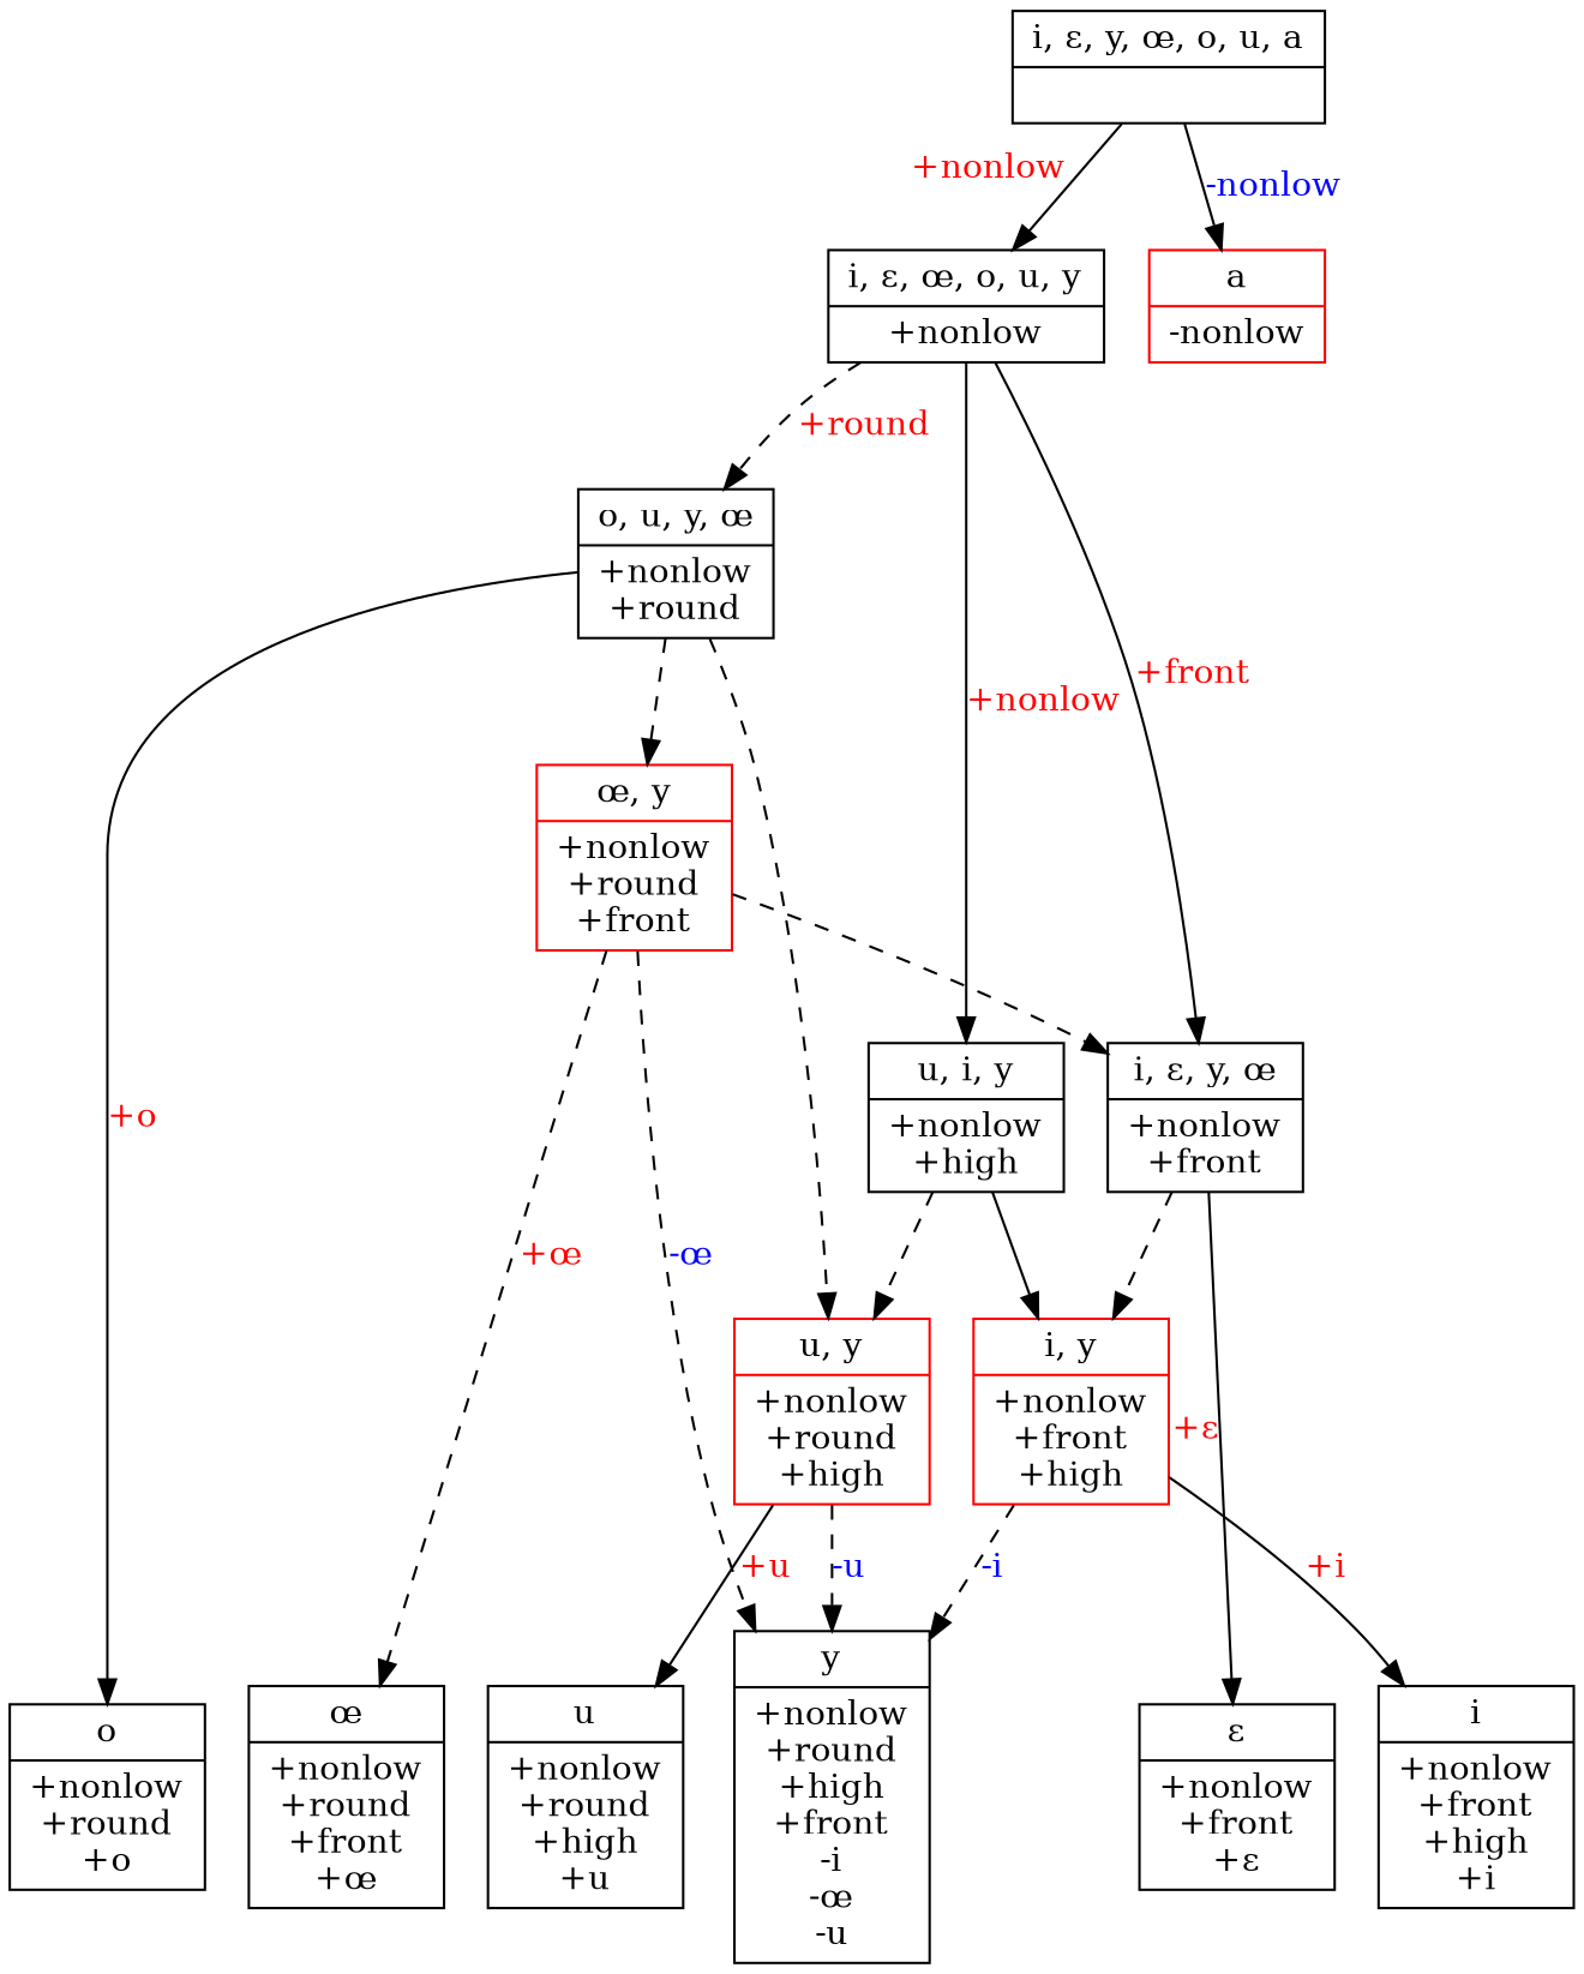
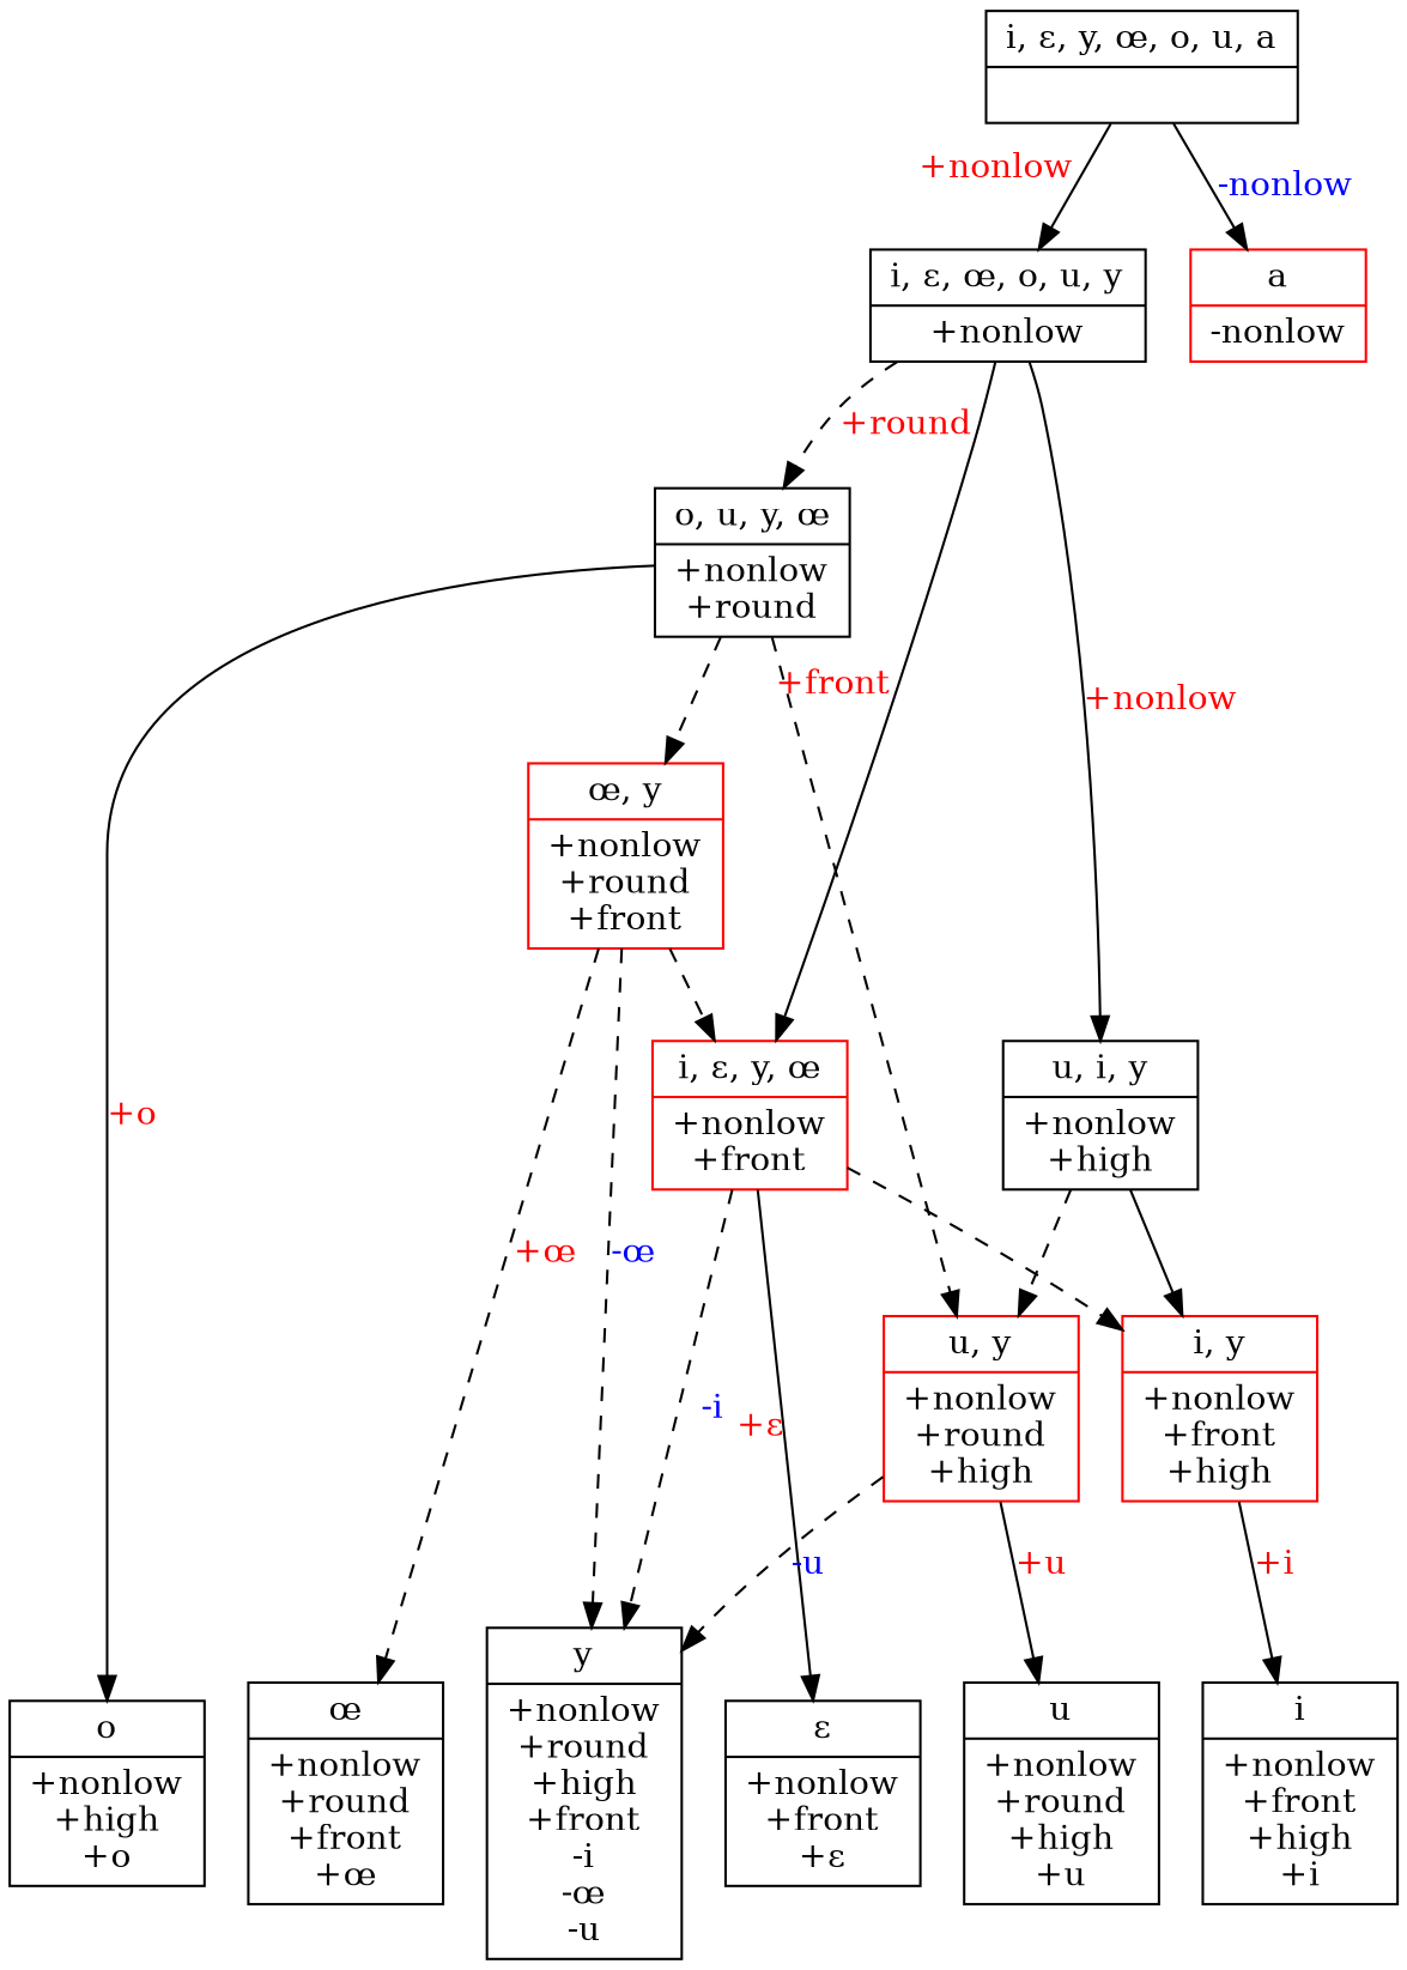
  digraph {
    node [shape=record]
    edge [fontcolor=red style=dashed]
    n1 [label="{<segs> i |<feats> +nonlow\n+front\n+high\n+i }"]
    n2 [label="{<segs> y |<feats> +nonlow\n+round\n+high\n+front\n-i\n-œ\n-u }"]
    n3 [label="{<segs> u |<feats> +nonlow\n+round\n+high\n+u }"]
    n4 [label="{<segs> ɛ |<feats> +nonlow\n+front\n+ɛ }"]
    n5 [label="{<segs> œ |<feats> +nonlow\n+round\n+front\n+œ }"]
-   n6 [label="{<segs> o |<feats> +nonlow\n+round\n+o }"]
+   n6 [label="{<segs> o |<feats> +nonlow\n+high\n+o }"]
    n7 [label="{<segs> i, ɛ, y, œ, o, u, a |<feats>  }"]
    n8 [label="{<segs> i, ɛ, œ, o, u, y |<feats> +nonlow }"]
    n9 [color=red label="{<segs> a |<feats> -nonlow }"]
-   n10 [label="{<segs> i, ɛ, y, œ |<feats> +nonlow\n+front }"]
+   n10 [label="{<segs> i, ɛ, y, œ |<feats> +nonlow\n+front }" color=red]
    n11 [label="{<segs> o, u, y, œ |<feats> +nonlow\n+round }"]
    n12 [label="{<segs> u, i, y |<feats> +nonlow\n+high }"]
    n13 [color=red label="{<segs> i, y |<feats> +nonlow\n+front\n+high }"]
    n14 [color=red label="{<segs> œ, y |<feats> +nonlow\n+round\n+front }"]
    n15 [color=red label="{<segs> u, y |<feats> +nonlow\n+round\n+high }"]
    subgraph sub_1 {
      rank=same
      n1
      n2
      n3
      n4
      n5
      n6
    }
    n7 -> n8 [xlabel="+nonlow" style=""]
    n7 -> n9 [fontcolor=blue label="-nonlow" style=""]
    n8 -> n10 [xlabel="+front" style=""]
    n8 -> n11 [label="+round"]
    n8 -> n12 [label="+nonlow" style=""]
    n10 -> n4 [xlabel="+ɛ" style=""]
    n10 -> n13 [fontcolor=""]
    n11 -> n6 [label="+o" style=""]
    n11 -> n14 [fontcolor=""]
    n11 -> n15 [fontcolor=""]
    n12 -> n13 [style=solid fontcolor=""]
    n12 -> n15 [fontcolor=""]
    n13 -> n1 [label="+i" style=""]
-   n13 -> n2 [fontcolor=blue label="-i"]
+   n10 -> n2 [fontcolor=blue label="-i"]
    n14 -> n2 [fontcolor=blue label="-œ"]
    n14 -> n5 [label="+œ"]
    n14 -> n10 [fontcolor=""]
    n15 -> n2 [fontcolor=blue label="-u"]
    n15 -> n3 [label="+u" style=""]
  }
